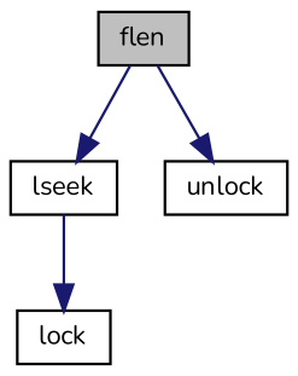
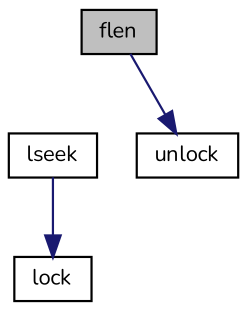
  digraph {
    fontname=Nunito
    rankdir=TB
    node [color=black fillcolor=white fontname=Nunito fontsize=10 shape=record style=filled]
    edge [color=midnightblue fontname=Nunito fontsize=10 labelfontname=Helvetica labelfontsize=10 style=solid]
    n1 [fillcolor=grey75 fontcolor=black height=0.2 label=flen width=0.4]
    n2 [height=0.2 label=lseek width=0.4]
    n3 [height=0.2 label=unlock width=0.4]
    n4 [height=0.2 label=lock width=0.4]
-   n1 -> n2
    n1 -> n3
    n2 -> n4
  }
